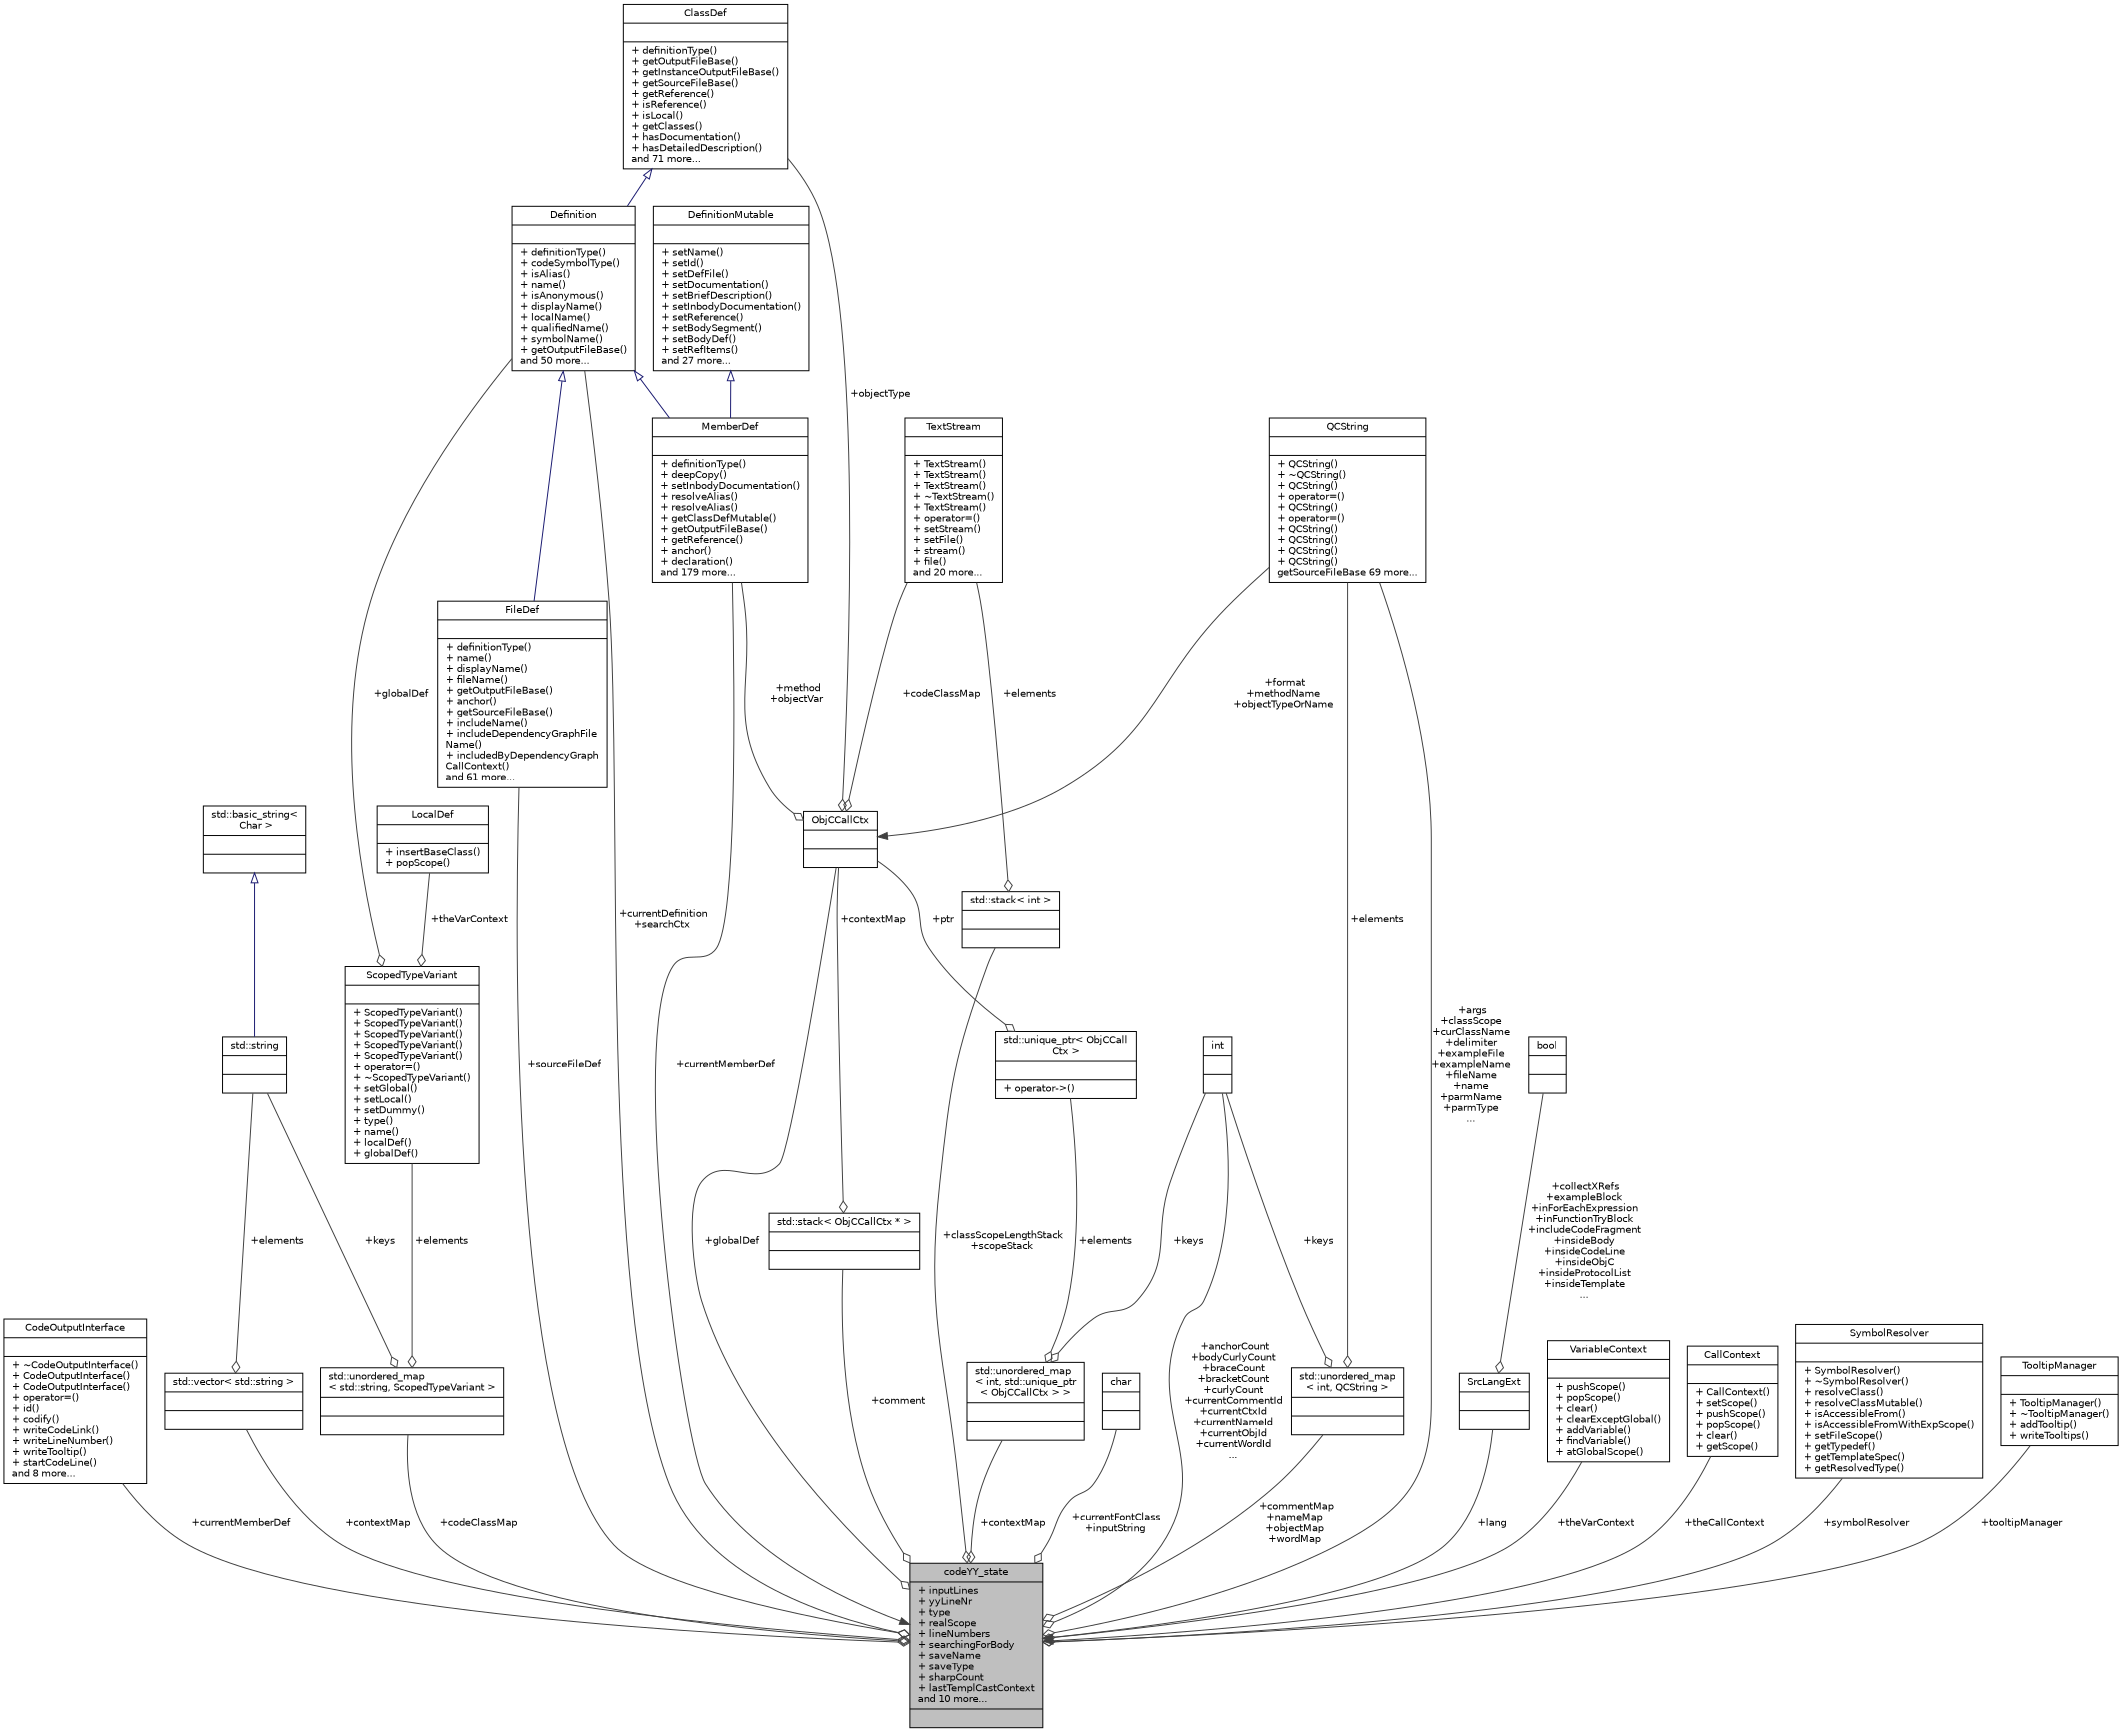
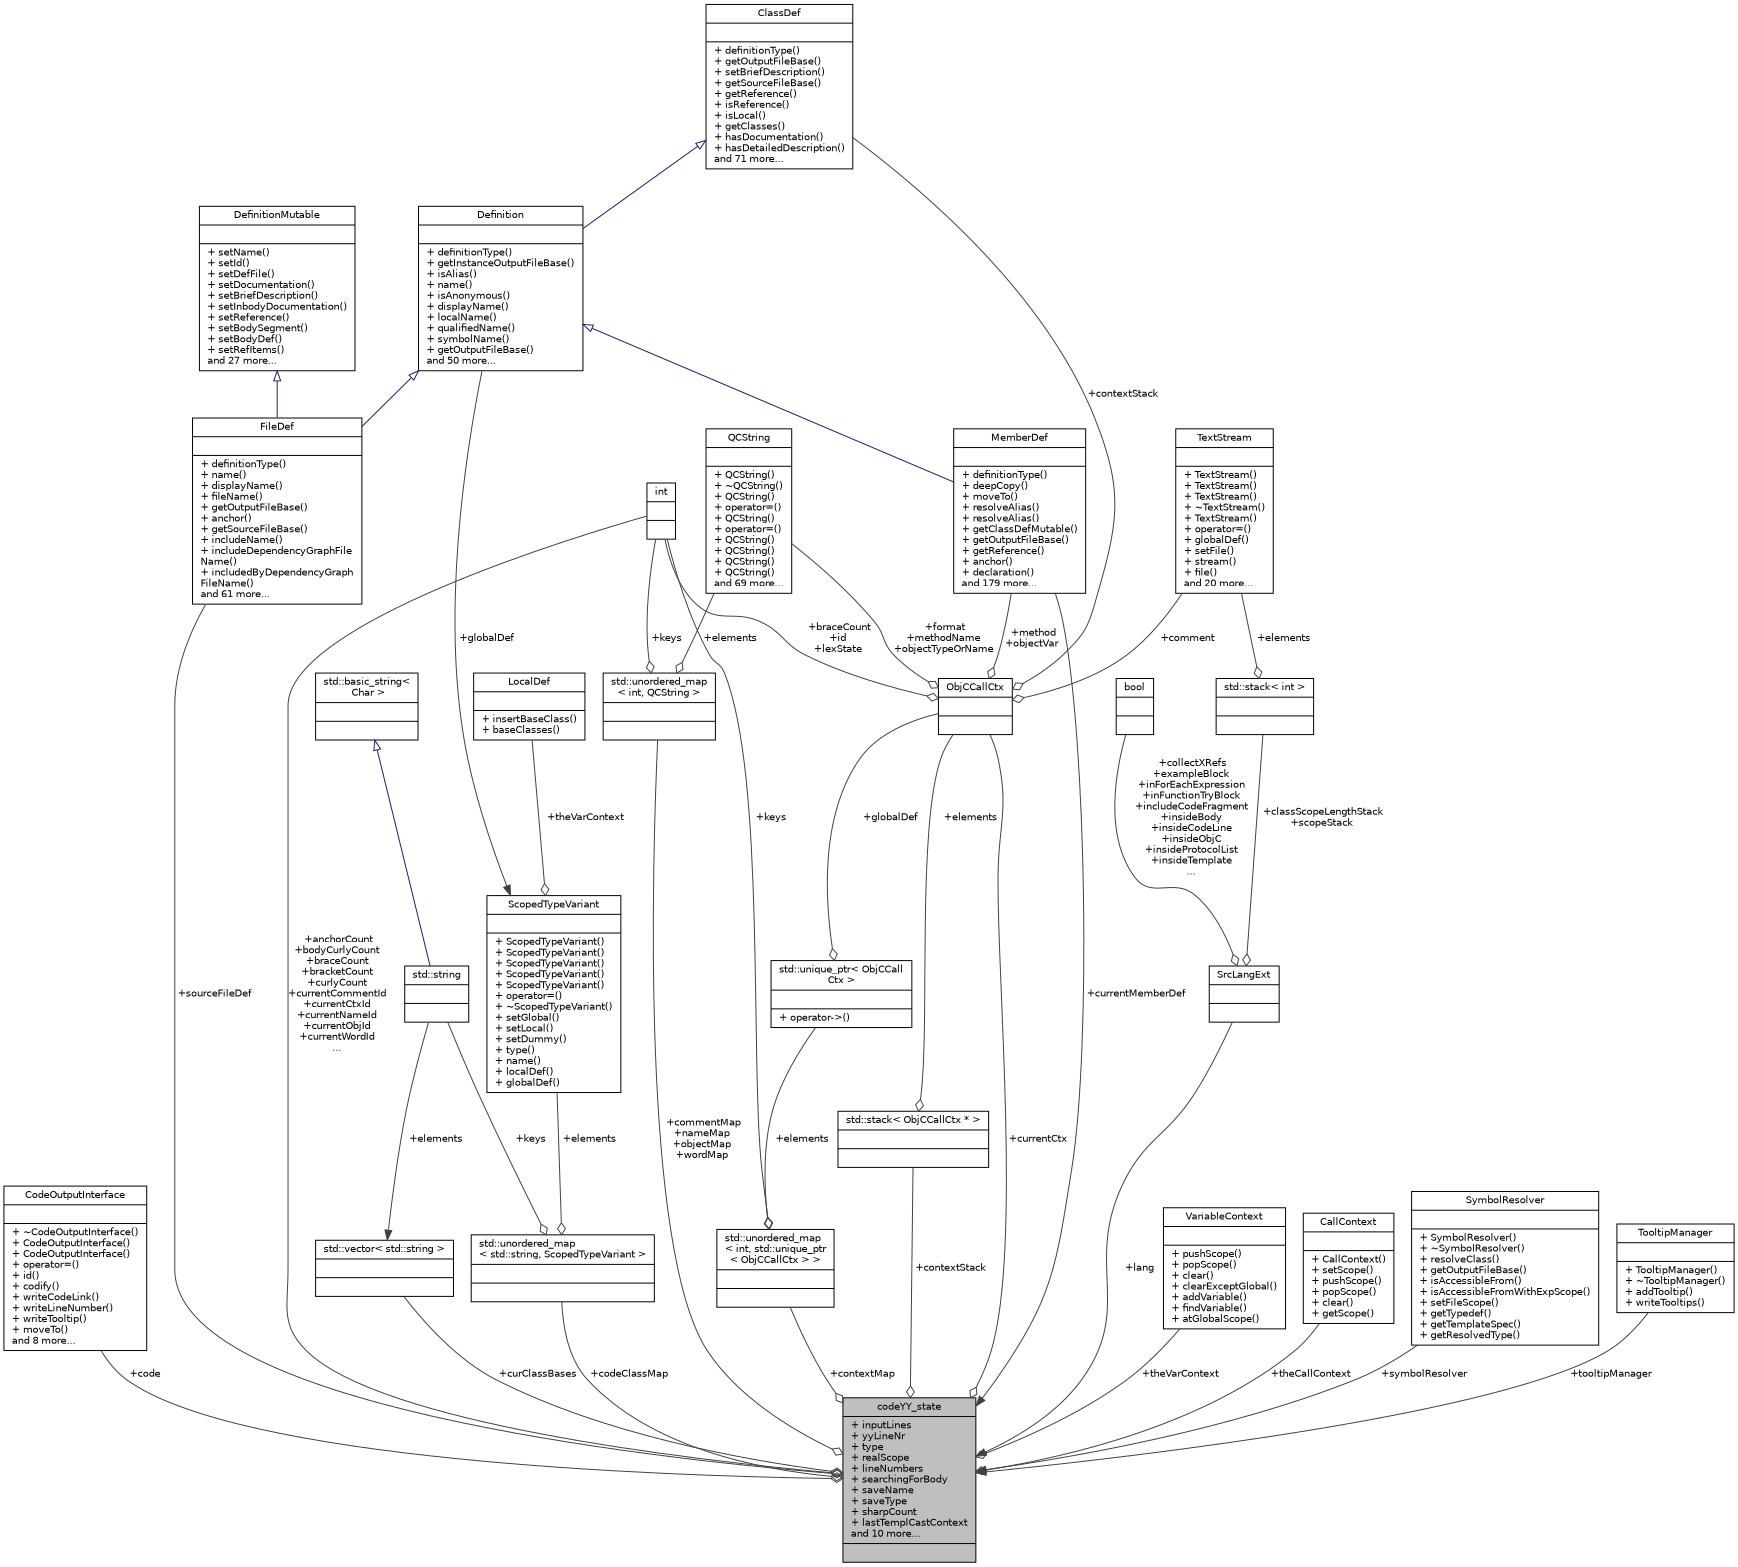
  digraph {
    node [color=black fillcolor=white fontname=Helvetica fontsize=10 shape=record style=filled]
    edge [arrowhead=odiamond color=grey25 fontname=Helvetica fontsize=10 labelfontname=Helvetica labelfontsize=10 style=solid]
    n1 [fillcolor=grey75 fontcolor=black height=0.2 label="{codeYY_state\n|+ inputLines\l+ yyLineNr\l+ type\l+ realScope\l+ lineNumbers\l+ searchingForBody\l+ saveName\l+ saveType\l+ sharpCount\l+ lastTemplCastContext\land 10 more...\l|}" width=0.4]
-   n2 [height=0.2 label="{CodeOutputInterface\n||+ ~CodeOutputInterface()\l+ CodeOutputInterface()\l+ CodeOutputInterface()\l+ operator=()\l+ id()\l+ codify()\l+ writeCodeLink()\l+ writeLineNumber()\l+ writeTooltip()\l+ startCodeLine()\land 8 more...\l}" width=0.4]
+   n2 [height=0.2 label="{CodeOutputInterface\n||+ ~CodeOutputInterface()\l+ CodeOutputInterface()\l+ CodeOutputInterface()\l+ operator=()\l+ id()\l+ codify()\l+ writeCodeLink()\l+ writeLineNumber()\l+ writeTooltip()\l+ moveTo()\land 8 more...\l}" width=0.4]
    n3 [height=0.2 label="{std::unordered_map\l\< std::string, ScopedTypeVariant \>\n||}" width=0.4]
    n4 [height=0.2 label="{std::string\n||}" width=0.4]
    n5 [height=0.2 label="{std::vector\< std::string \>\n||}" width=0.4]
    n6 [height=0.2 label="{std::basic_string\<\l Char \>\n||}" width=0.4]
    n7 [height=0.2 label="{ScopedTypeVariant\n||+ ScopedTypeVariant()\l+ ScopedTypeVariant()\l+ ScopedTypeVariant()\l+ ScopedTypeVariant()\l+ ScopedTypeVariant()\l+ operator=()\l+ ~ScopedTypeVariant()\l+ setGlobal()\l+ setLocal()\l+ setDummy()\l+ type()\l+ name()\l+ localDef()\l+ globalDef()\l}" width=0.4]
-   n8 [height=0.2 label="{Definition\n||+ definitionType()\l+ codeSymbolType()\l+ isAlias()\l+ name()\l+ isAnonymous()\l+ displayName()\l+ localName()\l+ qualifiedName()\l+ symbolName()\l+ getOutputFileBase()\land 50 more...\l}" width=0.4]
-   n9 [height=0.2 label="{FileDef\n||+ definitionType()\l+ name()\l+ displayName()\l+ fileName()\l+ getOutputFileBase()\l+ anchor()\l+ getSourceFileBase()\l+ includeName()\l+ includeDependencyGraphFile\lName()\l+ includedByDependencyGraph\lCallContext()\land 61 more...\l}" width=0.4]
-   n10 [height=0.2 label="{MemberDef\n||+ definitionType()\l+ deepCopy()\l+ setInbodyDocumentation()\l+ resolveAlias()\l+ resolveAlias()\l+ getClassDefMutable()\l+ getOutputFileBase()\l+ getReference()\l+ anchor()\l+ declaration()\land 179 more...\l}" width=0.4]
+   n8 [height=0.2 label="{Definition\n||+ definitionType()\l+ getInstanceOutputFileBase()\l+ isAlias()\l+ name()\l+ isAnonymous()\l+ displayName()\l+ localName()\l+ qualifiedName()\l+ symbolName()\l+ getOutputFileBase()\land 50 more...\l}" width=0.4]
+   n9 [height=0.2 label="{FileDef\n||+ definitionType()\l+ name()\l+ displayName()\l+ fileName()\l+ getOutputFileBase()\l+ anchor()\l+ getSourceFileBase()\l+ includeName()\l+ includeDependencyGraphFile\lName()\l+ includedByDependencyGraph\lFileName()\land 61 more...\l}" width=0.4]
+   n10 [height=0.2 label="{MemberDef\n||+ definitionType()\l+ deepCopy()\l+ moveTo()\l+ resolveAlias()\l+ resolveAlias()\l+ getClassDefMutable()\l+ getOutputFileBase()\l+ getReference()\l+ anchor()\l+ declaration()\land 179 more...\l}" width=0.4]
    n11 [height=0.2 label="{ObjCCallCtx\n||}" width=0.4]
-   n12 [height=0.2 label="{ClassDef\n||+ definitionType()\l+ getOutputFileBase()\l+ getInstanceOutputFileBase()\l+ getSourceFileBase()\l+ getReference()\l+ isReference()\l+ isLocal()\l+ getClasses()\l+ hasDocumentation()\l+ hasDetailedDescription()\land 71 more...\l}" width=0.4]
-   n13 [height=0.2 label="{LocalDef\n||+ insertBaseClass()\l+ popScope()\l}" width=0.4]
-   n14 [height=0.2 label="{QCString\n||+ QCString()\l+ ~QCString()\l+ QCString()\l+ operator=()\l+ QCString()\l+ operator=()\l+ QCString()\l+ QCString()\l+ QCString()\l+ QCString()\lgetSourceFileBase 69 more...\l}" width=0.4]
+   n12 [height=0.2 label="{ClassDef\n||+ definitionType()\l+ getOutputFileBase()\l+ setBriefDescription()\l+ getSourceFileBase()\l+ getReference()\l+ isReference()\l+ isLocal()\l+ getClasses()\l+ hasDocumentation()\l+ hasDetailedDescription()\land 71 more...\l}" width=0.4]
+   n13 [height=0.2 label="{LocalDef\n||+ insertBaseClass()\l+ baseClasses()\l}" width=0.4]
+   n14 [height=0.2 label="{QCString\n||+ QCString()\l+ ~QCString()\l+ QCString()\l+ operator=()\l+ QCString()\l+ operator=()\l+ QCString()\l+ QCString()\l+ QCString()\l+ QCString()\land 69 more...\l}" width=0.4]
    n15 [height=0.2 label="{std::unordered_map\l\< int, QCString \>\n||}" width=0.4]
    n16 [height=0.2 label="{std::stack\< ObjCCallCtx * \>\n||}" width=0.4]
    n17 [height=0.2 label="{std::unique_ptr\< ObjCCall\lCtx \>\n||+ operator-\>()\l}" width=0.4]
-   n18 [height=0.2 label="{char\n||}" width=0.4]
    n19 [height=0.2 label="{int\n||}" width=0.4]
    n20 [height=0.2 label="{std::unordered_map\l\< int, std::unique_ptr\l\< ObjCCallCtx \> \>\n||}" width=0.4]
    n21 [height=0.2 label="{std::stack\< int \>\n||}" width=0.4]
    n22 [height=0.2 label="{bool\n||}" width=0.4]
    n23 [height=0.2 label="{SrcLangExt\n||}" width=0.4]
    n24 [height=0.2 label="{DefinitionMutable\n||+ setName()\l+ setId()\l+ setDefFile()\l+ setDocumentation()\l+ setBriefDescription()\l+ setInbodyDocumentation()\l+ setReference()\l+ setBodySegment()\l+ setBodyDef()\l+ setRefItems()\land 27 more...\l}" width=0.4]
-   n25 [height=0.2 label="{TextStream\n||+ TextStream()\l+ TextStream()\l+ TextStream()\l+ ~TextStream()\l+ TextStream()\l+ operator=()\l+ setStream()\l+ setFile()\l+ stream()\l+ file()\land 20 more...\l}" width=0.4]
+   n25 [height=0.2 label="{TextStream\n||+ TextStream()\l+ TextStream()\l+ TextStream()\l+ ~TextStream()\l+ TextStream()\l+ operator=()\l+ globalDef()\l+ setFile()\l+ stream()\l+ file()\land 20 more...\l}" width=0.4]
    n26 [height=0.2 label="{VariableContext\n||+ pushScope()\l+ popScope()\l+ clear()\l+ clearExceptGlobal()\l+ addVariable()\l+ findVariable()\l+ atGlobalScope()\l}" width=0.4]
    n27 [height=0.2 label="{CallContext\n||+ CallContext()\l+ setScope()\l+ pushScope()\l+ popScope()\l+ clear()\l+ getScope()\l}" width=0.4]
-   n28 [height=0.2 label="{SymbolResolver\n||+ SymbolResolver()\l+ ~SymbolResolver()\l+ resolveClass()\l+ resolveClassMutable()\l+ isAccessibleFrom()\l+ isAccessibleFromWithExpScope()\l+ setFileScope()\l+ getTypedef()\l+ getTemplateSpec()\l+ getResolvedType()\l}" width=0.4]
+   n28 [height=0.2 label="{SymbolResolver\n||+ SymbolResolver()\l+ ~SymbolResolver()\l+ resolveClass()\l+ getOutputFileBase()\l+ isAccessibleFrom()\l+ isAccessibleFromWithExpScope()\l+ setFileScope()\l+ getTypedef()\l+ getTemplateSpec()\l+ getResolvedType()\l}" width=0.4]
    n29 [height=0.2 label="{TooltipManager\n||+ TooltipManager()\l+ ~TooltipManager()\l+ addTooltip()\l+ writeTooltips()\l}" width=0.4]
-   n2 -> n1 [label=" +currentMemberDef"]
+   n2 -> n1 [label=" +code"]
    n3 -> n1 [label=" +codeClassMap"]
    n4 -> n3 [label=" +keys"]
-   n4 -> n5 [label=" +elements"]
-   n5 -> n1 [label=" +contextMap"]
+   n4 -> n5 [arrowhead=normal label=" +elements"]
+   n5 -> n1 [label=" +curClassBases"]
    n6 -> n4 [arrowtail=onormal color=midnightblue dir=back arrowhead=""]
    n7 -> n3 [label=" +elements"]
-   n8 -> n1 [label=" +currentDefinition\n+searchCtx"]
-   n8 -> n7 [label=" +globalDef"]
+   n8 -> n7 [arrowhead=normal label=" +globalDef"]
    n8 -> n9 [arrowtail=onormal color=midnightblue dir=back arrowhead=""]
    n8 -> n10 [arrowtail=onormal color=midnightblue dir=back arrowhead=""]
    n9 -> n1 [label=" +sourceFileDef"]
    n10 -> n1 [arrowhead=normal label=" +currentMemberDef"]
    n10 -> n11 [label=" +method\n+objectVar"]
-   n11 -> n1 [label=" +globalDef"]
-   n11 -> n16 [label=" +contextMap"]
-   n11 -> n17 [label=" +ptr"]
+   n11 -> n1 [label=" +currentCtx"]
+   n11 -> n16 [label=" +elements"]
+   n11 -> n17 [label=" +globalDef"]
    n12 -> n8 [arrowtail=onormal color=midnightblue dir=back arrowhead=""]
-   n12 -> n11 [label=" +objectType"]
+   n12 -> n11 [label=" +contextStack"]
    n13 -> n7 [label=" +theVarContext"]
-   n14 -> n1 [label=" +args\n+classScope\n+curClassName\n+delimiter\n+exampleFile\n+exampleName\n+fileName\n+name\n+parmName\n+parmType\n..."]
-   n14 -> n11 [arrowhead=normal label=" +format\n+methodName\n+objectTypeOrName"]
+   n14 -> n11 [label=" +format\n+methodName\n+objectTypeOrName"]
    n14 -> n15 [label=" +elements"]
    n15 -> n1 [label=" +commentMap\n+nameMap\n+objectMap\n+wordMap"]
-   n16 -> n1 [label=" +comment"]
+   n16 -> n1 [label=" +contextStack"]
    n17 -> n20 [label=" +elements"]
-   n18 -> n1 [label=" +currentFontClass\n+inputString"]
    n19 -> n1 [label=" +anchorCount\n+bodyCurlyCount\n+braceCount\n+bracketCount\n+curlyCount\n+currentCommentId\n+currentCtxId\n+currentNameId\n+currentObjId\n+currentWordId\n..."]
+   n19 -> n11 [label=" +braceCount\n+id\n+lexState"]
    n19 -> n15 [label=" +keys"]
    n19 -> n20 [label=" +keys"]
    n20 -> n1 [label=" +contextMap"]
-   n21 -> n1 [label=" +classScopeLengthStack\n+scopeStack"]
+   n21 -> n23 [label=" +classScopeLengthStack\n+scopeStack"]
    n22 -> n23 [label=" +collectXRefs\n+exampleBlock\n+inForEachExpression\n+inFunctionTryBlock\n+includeCodeFragment\n+insideBody\n+insideCodeLine\n+insideObjC\n+insideProtocolList\n+insideTemplate\n..."]
    n23 -> n1 [arrowhead=normal label=" +lang"]
-   n24 -> n10 [arrowtail=onormal color=midnightblue dir=back arrowhead=""]
-   n25 -> n11 [label=" +codeClassMap"]
+   n24 -> n9 [arrowtail=onormal color=midnightblue dir=back arrowhead=""]
+   n25 -> n11 [label=" +comment"]
    n25 -> n21 [label=" +elements"]
    n26 -> n1 [label=" +theVarContext"]
-   n27 -> n1 [arrowhead=normal label=" +theCallContext"]
-   n28 -> n1 [label=" +symbolResolver"]
-   n29 -> n1 [label=" +tooltipManager"]
+   n27 -> n1 [label=" +theCallContext"]
+   n28 -> n1 [arrowhead=normal label=" +symbolResolver"]
+   n29 -> n1 [arrowhead=normal label=" +tooltipManager"]
  }
